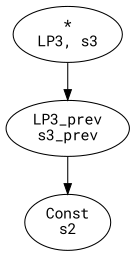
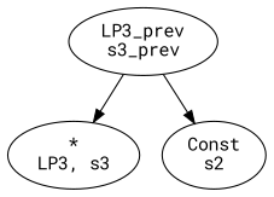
  digraph {
    fontname="Roboto Mono"
    node [fontname="Roboto Mono"]
    edge [fontname="Roboto Mono"]
    n1 [label="*\nLP3, s3"]
    n2 [label="LP3_prev\ns3_prev"]
    n3 [label="Const\ns2"]
-   n1 -> n2
+   n2 -> n1
    n2 -> n3
  }
